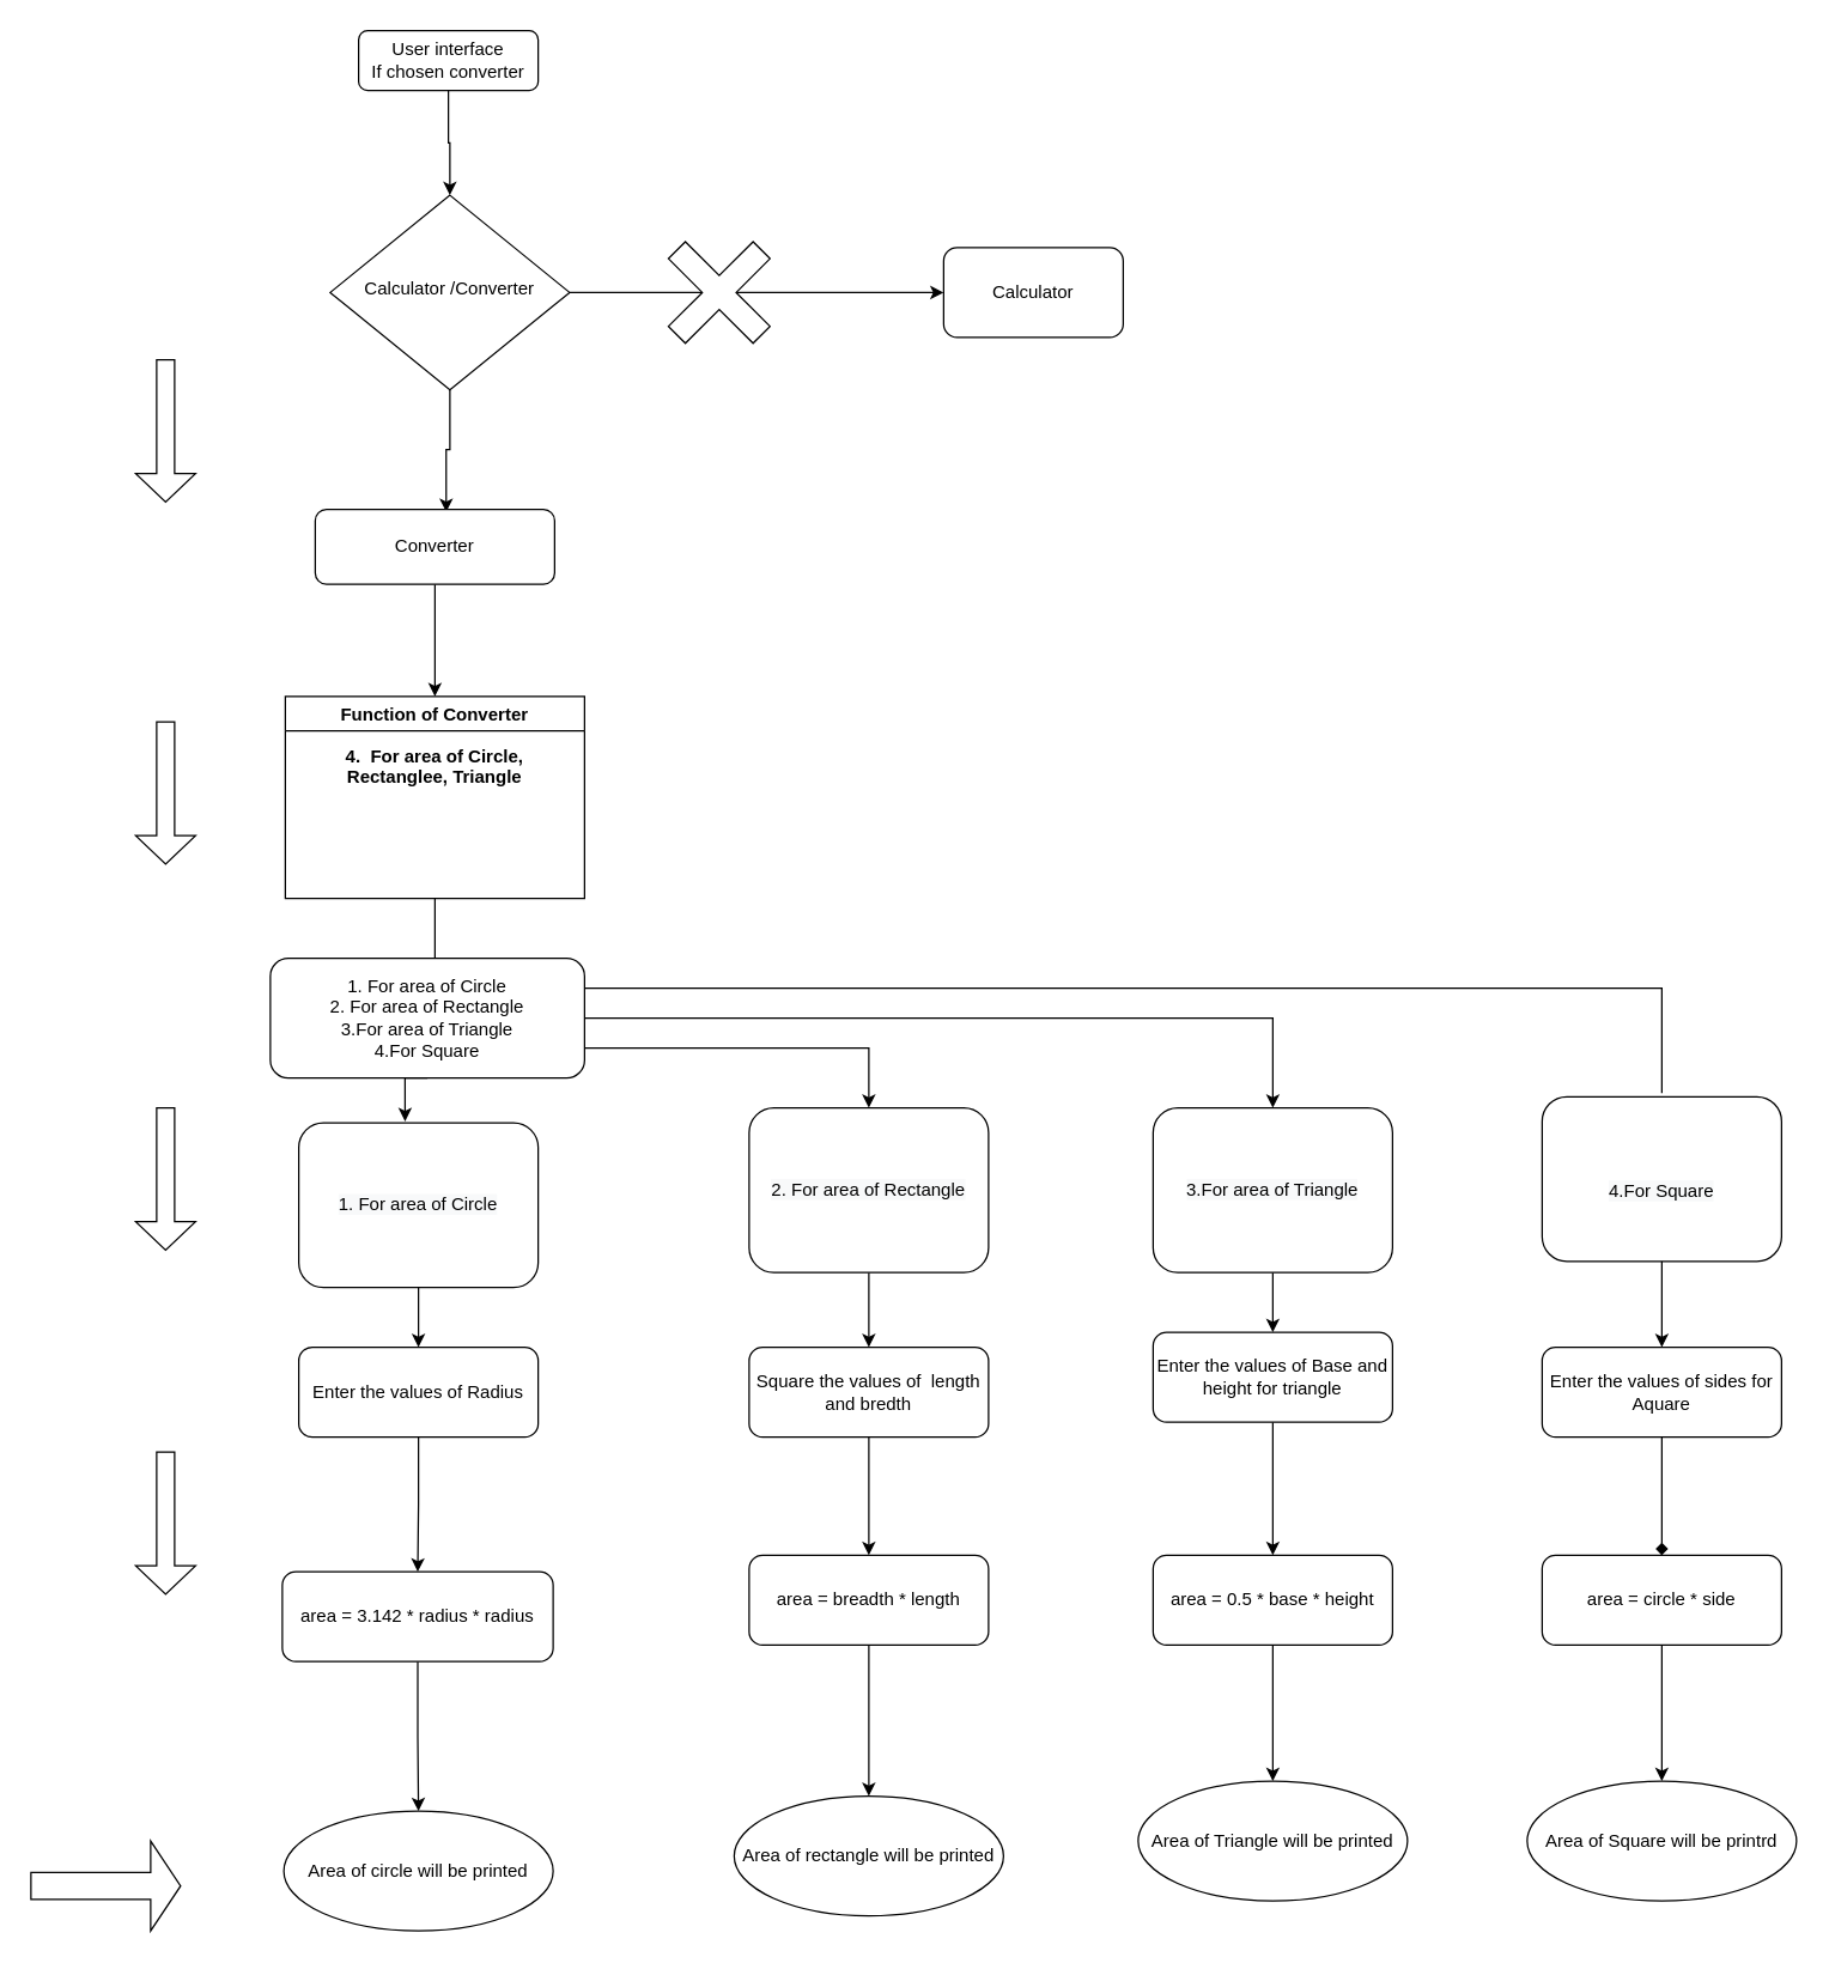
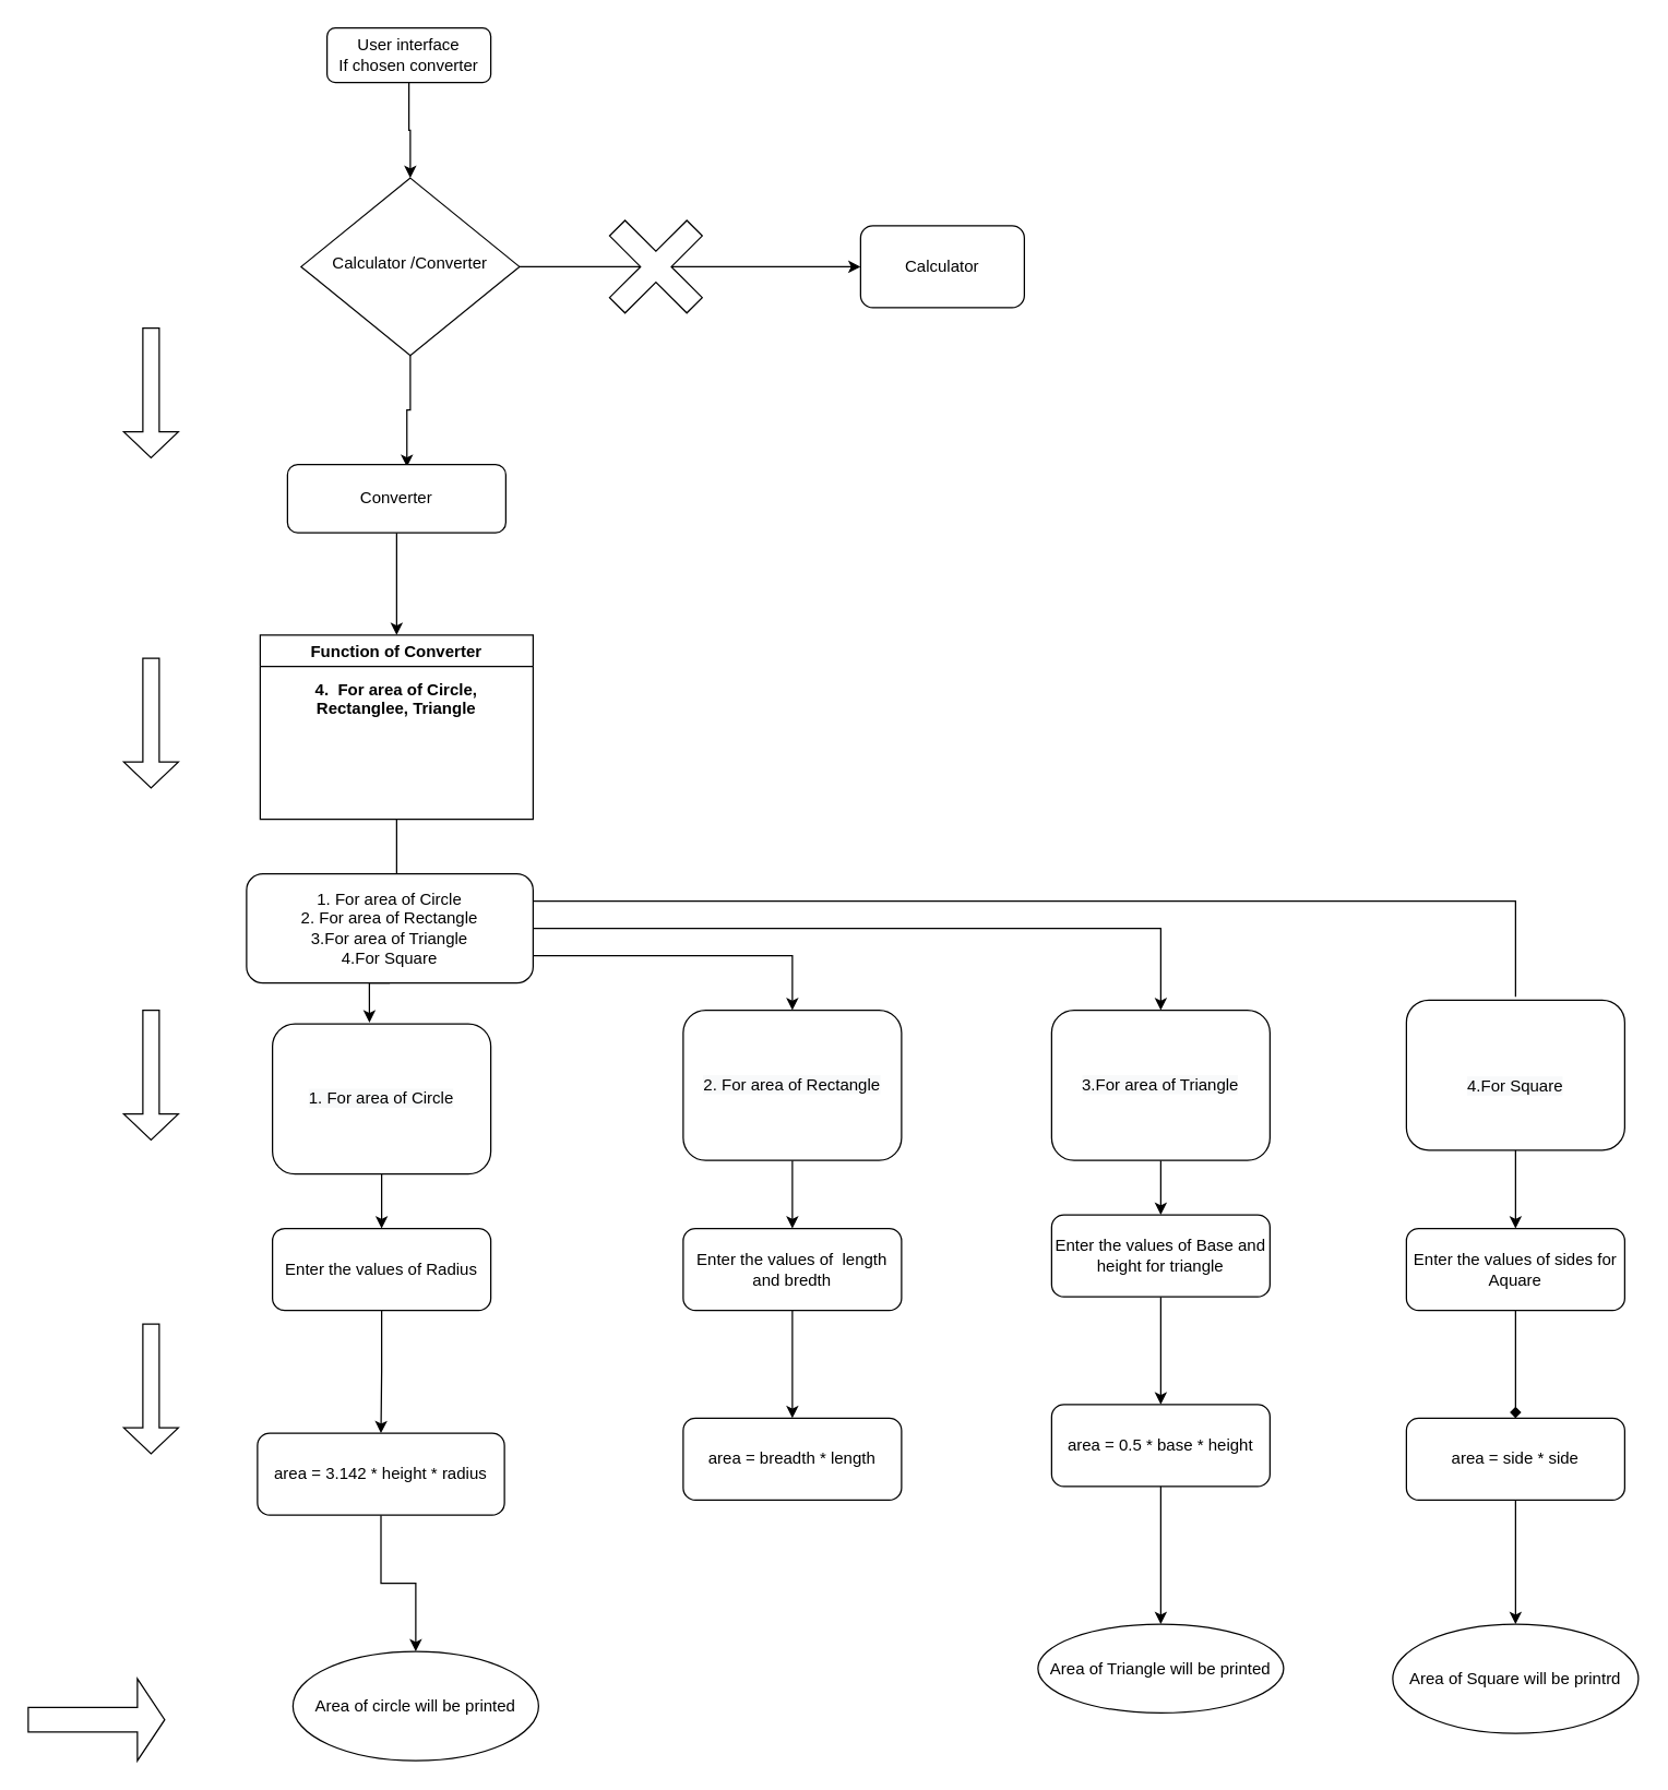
  <mxCell id="0" />
  <mxCell id="1" parent="0" />
  <mxCell id="2" style="edgeStyle=orthogonalEdgeStyle;rounded=0;orthogonalLoop=1;jettySize=auto;html=1;exitX=0.5;exitY=1;exitDx=0;exitDy=0;entryX=0.5;entryY=0;entryDx=0;entryDy=0;" parent="1" source="3" target="6" edge="1"><mxGeometry relative="1" as="geometry" /></mxCell>
  <mxCell id="3" value="User interface&lt;br&gt;If chosen converter" style="rounded=1;whiteSpace=wrap;html=1;fontSize=12;glass=0;strokeWidth=1;shadow=0;" parent="1" vertex="1"><mxGeometry x="239" y="20" width="120" height="40" as="geometry" /></mxCell>
  <mxCell id="4" style="edgeStyle=orthogonalEdgeStyle;rounded=0;orthogonalLoop=1;jettySize=auto;html=1;entryX=0;entryY=0.5;entryDx=0;entryDy=0;" parent="1" source="6" target="7" edge="1"><mxGeometry relative="1" as="geometry" /></mxCell>
  <mxCell id="5" style="edgeStyle=orthogonalEdgeStyle;rounded=0;orthogonalLoop=1;jettySize=auto;html=1;exitX=0.5;exitY=1;exitDx=0;exitDy=0;entryX=0.547;entryY=0.033;entryDx=0;entryDy=0;entryPerimeter=0;" parent="1" source="6" target="9" edge="1"><mxGeometry relative="1" as="geometry" /></mxCell>
  <mxCell id="6" value="Calculator /Converter" style="rhombus;whiteSpace=wrap;html=1;shadow=0;fontFamily=Helvetica;fontSize=12;align=center;strokeWidth=1;spacing=6;spacingTop=-4;" parent="1" vertex="1"><mxGeometry x="220" y="130" width="160" height="130" as="geometry" /></mxCell>
  <mxCell id="7" value="Calculator" style="rounded=1;whiteSpace=wrap;html=1;" parent="1" vertex="1"><mxGeometry x="630" y="165" width="120" height="60" as="geometry" /></mxCell>
  <mxCell id="8" style="edgeStyle=orthogonalEdgeStyle;rounded=0;orthogonalLoop=1;jettySize=auto;html=1;entryX=0.5;entryY=0;entryDx=0;entryDy=0;" parent="1" source="9" target="11" edge="1"><mxGeometry relative="1" as="geometry"><mxPoint x="290" y="495" as="targetPoint" /></mxGeometry></mxCell>
  <mxCell id="9" value="Converter" style="rounded=1;whiteSpace=wrap;html=1;" parent="1" vertex="1"><mxGeometry x="210" y="340" width="160" height="50" as="geometry" /></mxCell>
  <mxCell id="10" style="edgeStyle=orthogonalEdgeStyle;rounded=0;orthogonalLoop=1;jettySize=auto;html=1;exitX=0.5;exitY=1;exitDx=0;exitDy=0;entryX=0.524;entryY=0.125;entryDx=0;entryDy=0;entryPerimeter=0;" edge="1" parent="1" source="11" target="27"><mxGeometry relative="1" as="geometry" /></mxCell>
  <mxCell id="11" value="&#10;&#10;&#10;Function of Converter&#10;&#10;4.  For area of Circle,&#10;Rectanglee, Triangle" style="swimlane;" parent="1" vertex="1"><mxGeometry x="190" y="465" width="200" height="135" as="geometry" /></mxCell>
  <mxCell id="12" style="edgeStyle=orthogonalEdgeStyle;rounded=0;orthogonalLoop=1;jettySize=auto;html=1;exitX=0.5;exitY=1;exitDx=0;exitDy=0;entryX=0.5;entryY=0;entryDx=0;entryDy=0;" parent="1" source="13" target="15" edge="1"><mxGeometry relative="1" as="geometry" /></mxCell>
  <mxCell id="13" value="&lt;span style=&quot;color: rgb(0 , 0 , 0) ; font-family: &amp;#34;helvetica&amp;#34; ; font-size: 12px ; font-style: normal ; font-weight: 400 ; letter-spacing: normal ; text-align: center ; text-indent: 0px ; text-transform: none ; word-spacing: 0px ; background-color: rgb(248 , 249 , 250) ; display: inline ; float: none&quot;&gt;1. For area of Circle&lt;/span&gt;" style="rounded=1;whiteSpace=wrap;html=1;" parent="1" vertex="1"><mxGeometry x="199" y="750" width="160" height="110" as="geometry" /></mxCell>
  <mxCell id="14" style="edgeStyle=orthogonalEdgeStyle;rounded=0;orthogonalLoop=1;jettySize=auto;html=1;entryX=0.5;entryY=0;entryDx=0;entryDy=0;" parent="1" source="15" target="17" edge="1"><mxGeometry relative="1" as="geometry" /></mxCell>
  <mxCell id="15" value="&lt;span&gt;Enter the values of Radius&lt;/span&gt;" style="rounded=1;whiteSpace=wrap;html=1;" parent="1" vertex="1"><mxGeometry x="199" y="900" width="160" height="60" as="geometry" /></mxCell>
  <mxCell id="16" style="edgeStyle=orthogonalEdgeStyle;rounded=0;orthogonalLoop=1;jettySize=auto;html=1;exitX=0.5;exitY=1;exitDx=0;exitDy=0;entryX=0.5;entryY=0;entryDx=0;entryDy=0;" parent="1" source="17" target="18" edge="1"><mxGeometry relative="1" as="geometry" /></mxCell>
- <mxCell id="17" value="area = 3.142 * radius * radius" style="rounded=1;whiteSpace=wrap;html=1;" parent="1" vertex="1"><mxGeometry x="188" y="1050" width="181" height="60" as="geometry" /></mxCell>
- <mxCell id="18" value="Area of circle will be printed" style="ellipse;whiteSpace=wrap;html=1;" parent="1" vertex="1"><mxGeometry x="189" y="1210" width="180" height="80" as="geometry" /></mxCell>
+ <mxCell id="17" value="area = 3.142 * height * radius" style="rounded=1;whiteSpace=wrap;html=1;" parent="1" vertex="1"><mxGeometry x="188" y="1050" width="181" height="60" as="geometry" /></mxCell>
+ <mxCell id="18" value="Area of circle will be printed" style="ellipse;whiteSpace=wrap;html=1;" parent="1" vertex="1"><mxGeometry x="214" y="1210" width="180" height="80" as="geometry" /></mxCell>
  <mxCell id="19" value="" style="shape=cross;whiteSpace=wrap;html=1;rotation=-45;" parent="1" vertex="1"><mxGeometry x="440" y="155" width="80" height="80" as="geometry" /></mxCell>
  <mxCell id="20" value="" style="shape=singleArrow;direction=south;whiteSpace=wrap;html=1;" parent="1" vertex="1"><mxGeometry x="90" y="240" width="40" height="95" as="geometry" /></mxCell>
  <mxCell id="21" value="" style="shape=singleArrow;direction=south;whiteSpace=wrap;html=1;" parent="1" vertex="1"><mxGeometry x="90" y="482" width="40" height="95" as="geometry" /></mxCell>
  <mxCell id="22" value="" style="shape=singleArrow;direction=south;whiteSpace=wrap;html=1;" parent="1" vertex="1"><mxGeometry x="90" y="740" width="40" height="95" as="geometry" /></mxCell>
  <mxCell id="23" value="" style="shape=singleArrow;whiteSpace=wrap;html=1;" parent="1" vertex="1"><mxGeometry x="20" y="1230" width="100" height="60" as="geometry" /></mxCell>
  <mxCell id="24" style="edgeStyle=orthogonalEdgeStyle;rounded=0;orthogonalLoop=1;jettySize=auto;html=1;exitX=0.5;exitY=1;exitDx=0;exitDy=0;entryX=0.444;entryY=-0.009;entryDx=0;entryDy=0;entryPerimeter=0;" edge="1" parent="1" source="27" target="13"><mxGeometry relative="1" as="geometry" /></mxCell>
  <mxCell id="25" style="edgeStyle=orthogonalEdgeStyle;rounded=0;orthogonalLoop=1;jettySize=auto;html=1;entryX=0.5;entryY=0;entryDx=0;entryDy=0;" edge="1" parent="1" source="27" target="30"><mxGeometry relative="1" as="geometry"><Array as="points"><mxPoint x="580" y="700" /></Array></mxGeometry></mxCell>
  <mxCell id="26" style="edgeStyle=orthogonalEdgeStyle;rounded=0;orthogonalLoop=1;jettySize=auto;html=1;entryX=0.5;entryY=0;entryDx=0;entryDy=0;" edge="1" parent="1" target="32"><mxGeometry relative="1" as="geometry"><mxPoint x="1110" y="730" as="sourcePoint" /><Array as="points"><mxPoint x="1110" y="660" /><mxPoint x="390" y="660" /><mxPoint x="390" y="680" /><mxPoint x="850" y="680" /></Array></mxGeometry></mxCell>
  <mxCell id="27" value="1. For area of Circle&lt;br&gt;2. For area of Rectangle&lt;br&gt;3.For area of Triangle&lt;br&gt;4.For Square&lt;br&gt;" style="rounded=1;whiteSpace=wrap;html=1;" vertex="1" parent="1"><mxGeometry x="180" y="640" width="210" height="80" as="geometry" /></mxCell>
  <mxCell id="28" value="" style="shape=singleArrow;direction=south;whiteSpace=wrap;html=1;" vertex="1" parent="1"><mxGeometry x="90" y="970" width="40" height="95" as="geometry" /></mxCell>
  <mxCell id="29" value="" style="edgeStyle=orthogonalEdgeStyle;rounded=0;orthogonalLoop=1;jettySize=auto;html=1;" edge="1" parent="1" source="30" target="36"><mxGeometry relative="1" as="geometry" /></mxCell>
  <mxCell id="30" value="&lt;br style=&quot;color: rgb(0 , 0 , 0) ; font-family: &amp;#34;helvetica&amp;#34; ; font-size: 12px ; font-style: normal ; font-weight: 400 ; letter-spacing: normal ; text-align: center ; text-indent: 0px ; text-transform: none ; word-spacing: 0px ; background-color: rgb(248 , 249 , 250)&quot;&gt;&lt;span style=&quot;color: rgb(0 , 0 , 0) ; font-family: &amp;#34;helvetica&amp;#34; ; font-size: 12px ; font-style: normal ; font-weight: 400 ; letter-spacing: normal ; text-align: center ; text-indent: 0px ; text-transform: none ; word-spacing: 0px ; background-color: rgb(248 , 249 , 250) ; display: inline ; float: none&quot;&gt;2. For area of Rectangle&lt;/span&gt;&lt;br style=&quot;color: rgb(0 , 0 , 0) ; font-family: &amp;#34;helvetica&amp;#34; ; font-size: 12px ; font-style: normal ; font-weight: 400 ; letter-spacing: normal ; text-align: center ; text-indent: 0px ; text-transform: none ; word-spacing: 0px ; background-color: rgb(248 , 249 , 250)&quot;&gt;&lt;br&gt;" style="rounded=1;whiteSpace=wrap;html=1;" vertex="1" parent="1"><mxGeometry x="500" y="740" width="160" height="110" as="geometry" /></mxCell>
  <mxCell id="31" value="" style="edgeStyle=orthogonalEdgeStyle;rounded=0;orthogonalLoop=1;jettySize=auto;html=1;" edge="1" parent="1" source="32" target="38"><mxGeometry relative="1" as="geometry" /></mxCell>
  <mxCell id="32" value="&lt;span style=&quot;color: rgb(0 , 0 , 0) ; font-family: &amp;#34;helvetica&amp;#34; ; font-size: 12px ; font-style: normal ; font-weight: 400 ; letter-spacing: normal ; text-align: center ; text-indent: 0px ; text-transform: none ; word-spacing: 0px ; background-color: rgb(248 , 249 , 250) ; display: inline ; float: none&quot;&gt;3.For area of Triangle&lt;/span&gt;&lt;br style=&quot;color: rgb(0 , 0 , 0) ; font-family: &amp;#34;helvetica&amp;#34; ; font-size: 12px ; font-style: normal ; font-weight: 400 ; letter-spacing: normal ; text-align: center ; text-indent: 0px ; text-transform: none ; word-spacing: 0px ; background-color: rgb(248 , 249 , 250)&quot;&gt;" style="rounded=1;whiteSpace=wrap;html=1;" vertex="1" parent="1"><mxGeometry x="770" y="740" width="160" height="110" as="geometry" /></mxCell>
  <mxCell id="33" value="" style="edgeStyle=orthogonalEdgeStyle;rounded=0;orthogonalLoop=1;jettySize=auto;html=1;" edge="1" parent="1" source="34" target="40"><mxGeometry relative="1" as="geometry" /></mxCell>
  <mxCell id="34" value="&lt;br style=&quot;color: rgb(0 , 0 , 0) ; font-family: &amp;#34;helvetica&amp;#34; ; font-size: 12px ; font-style: normal ; font-weight: 400 ; letter-spacing: normal ; text-align: center ; text-indent: 0px ; text-transform: none ; word-spacing: 0px ; background-color: rgb(248 , 249 , 250)&quot;&gt;&lt;span style=&quot;color: rgb(0 , 0 , 0) ; font-family: &amp;#34;helvetica&amp;#34; ; font-size: 12px ; font-style: normal ; font-weight: 400 ; letter-spacing: normal ; text-align: center ; text-indent: 0px ; text-transform: none ; word-spacing: 0px ; background-color: rgb(248 , 249 , 250) ; display: inline ; float: none&quot;&gt;4.For Square&lt;/span&gt;&lt;br&gt;" style="rounded=1;whiteSpace=wrap;html=1;" vertex="1" parent="1"><mxGeometry x="1030" y="732.5" width="160" height="110" as="geometry" /></mxCell>
  <mxCell id="35" value="" style="edgeStyle=orthogonalEdgeStyle;rounded=0;orthogonalLoop=1;jettySize=auto;html=1;" edge="1" parent="1" source="36" target="42"><mxGeometry relative="1" as="geometry" /></mxCell>
- <mxCell id="36" value="&lt;span&gt;Square the values of&amp;nbsp; length and bredth&lt;/span&gt;" style="rounded=1;whiteSpace=wrap;html=1;" vertex="1" parent="1"><mxGeometry x="500" y="900" width="160" height="60" as="geometry" /></mxCell>
+ <mxCell id="36" value="&lt;span&gt;Enter the values of&amp;nbsp; length and bredth&lt;/span&gt;" style="rounded=1;whiteSpace=wrap;html=1;" vertex="1" parent="1"><mxGeometry x="500" y="900" width="160" height="60" as="geometry" /></mxCell>
  <mxCell id="37" value="" style="edgeStyle=orthogonalEdgeStyle;rounded=0;orthogonalLoop=1;jettySize=auto;html=1;" edge="1" parent="1" source="38" target="44"><mxGeometry relative="1" as="geometry" /></mxCell>
  <mxCell id="38" value="&lt;span&gt;Enter the values of Base and height for triangle&lt;/span&gt;" style="rounded=1;whiteSpace=wrap;html=1;" vertex="1" parent="1"><mxGeometry x="770" y="890" width="160" height="60" as="geometry" /></mxCell>
  <mxCell id="39" value="" style="edgeStyle=orthogonalEdgeStyle;rounded=0;orthogonalLoop=1;jettySize=auto;html=1;endArrow=diamond;" edge="1" parent="1" source="40" target="46"><mxGeometry relative="1" as="geometry" /></mxCell>
  <mxCell id="40" value="&lt;span&gt;Enter the values of sides for Aquare&lt;/span&gt;" style="rounded=1;whiteSpace=wrap;html=1;" vertex="1" parent="1"><mxGeometry x="1030" y="900" width="160" height="60" as="geometry" /></mxCell>
- <mxCell id="41" value="" style="edgeStyle=orthogonalEdgeStyle;rounded=0;orthogonalLoop=1;jettySize=auto;html=1;" edge="1" parent="1" source="42" target="47"><mxGeometry relative="1" as="geometry" /></mxCell>
  <mxCell id="42" value="area = breadth * length" style="rounded=1;whiteSpace=wrap;html=1;" vertex="1" parent="1"><mxGeometry x="500" y="1039" width="160" height="60" as="geometry" /></mxCell>
  <mxCell id="43" value="" style="edgeStyle=orthogonalEdgeStyle;rounded=0;orthogonalLoop=1;jettySize=auto;html=1;" edge="1" parent="1" source="44" target="48"><mxGeometry relative="1" as="geometry" /></mxCell>
- <mxCell id="44" value="area = 0.5 * base * height" style="rounded=1;whiteSpace=wrap;html=1;" vertex="1" parent="1"><mxGeometry x="770" y="1039" width="160" height="60" as="geometry" /></mxCell>
+ <mxCell id="44" value="area = 0.5 * base * height" style="rounded=1;whiteSpace=wrap;html=1;" vertex="1" parent="1"><mxGeometry x="770" y="1029" width="160" height="60" as="geometry" /></mxCell>
  <mxCell id="45" value="" style="edgeStyle=orthogonalEdgeStyle;rounded=0;orthogonalLoop=1;jettySize=auto;html=1;" edge="1" parent="1" source="46" target="49"><mxGeometry relative="1" as="geometry" /></mxCell>
- <mxCell id="46" value="area = circle * side" style="rounded=1;whiteSpace=wrap;html=1;" vertex="1" parent="1"><mxGeometry x="1030" y="1039" width="160" height="60" as="geometry" /></mxCell>
- <mxCell id="47" value="Area of rectangle will be printed" style="ellipse;whiteSpace=wrap;html=1;" vertex="1" parent="1"><mxGeometry x="490" y="1200" width="180" height="80" as="geometry" /></mxCell>
- <mxCell id="48" value="Area of Triangle will be printed" style="ellipse;whiteSpace=wrap;html=1;" vertex="1" parent="1"><mxGeometry x="760" y="1190" width="180" height="80" as="geometry" /></mxCell>
+ <mxCell id="46" value="area = side * side" style="rounded=1;whiteSpace=wrap;html=1;" vertex="1" parent="1"><mxGeometry x="1030" y="1039" width="160" height="60" as="geometry" /></mxCell>
+ <mxCell id="48" value="Area of Triangle will be printed" style="ellipse;whiteSpace=wrap;html=1;" vertex="1" parent="1"><mxGeometry x="760" y="1190" width="180" height="65" as="geometry" /></mxCell>
  <mxCell id="49" value="Area of Square will be printrd" style="ellipse;whiteSpace=wrap;html=1;" vertex="1" parent="1"><mxGeometry x="1020" y="1190" width="180" height="80" as="geometry" /></mxCell>
